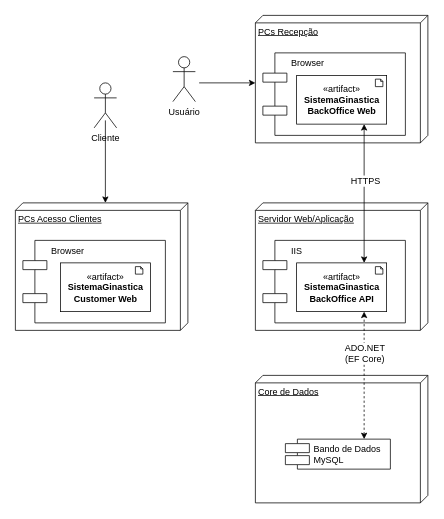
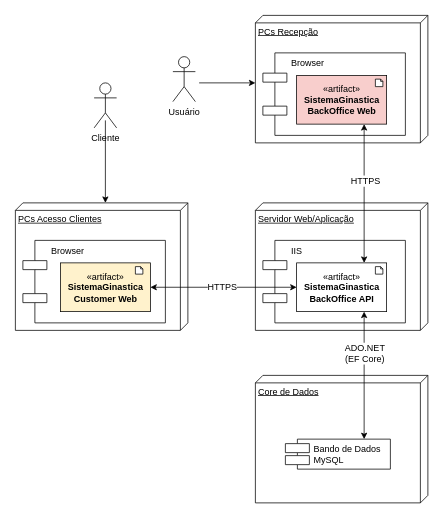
  <mxCell id="0" />
  <mxCell id="1" parent="0" />
  <mxCell id="2" value="PCs Recepção" style="verticalAlign=top;align=left;spacingTop=8;spacingLeft=2;spacingRight=12;shape=cube;size=10;direction=south;fontStyle=4;html=1;" parent="1" vertex="1"><mxGeometry x="340" y="20" width="230" height="170" as="geometry" /></mxCell>
  <mxCell id="3" value="Browser" style="shape=component;align=left;spacingLeft=36;horizontal=1;verticalAlign=top;" parent="1" vertex="1"><mxGeometry x="350" y="70" width="190" height="110" as="geometry" /></mxCell>
- <mxCell id="4" value="«artifact»&lt;br&gt;&lt;b&gt;SistemaGinastica&lt;br&gt;BackOffice Web&lt;br&gt;&lt;/b&gt;" style="html=1;" parent="1" vertex="1"><mxGeometry x="395" y="100" width="120" height="65" as="geometry" /></mxCell>
+ <mxCell id="4" value="«artifact»&lt;br&gt;&lt;b&gt;SistemaGinastica&lt;br&gt;BackOffice Web&lt;br&gt;&lt;/b&gt;" style="html=1;fillColor=#f8cecc;" parent="1" vertex="1"><mxGeometry x="395" y="100" width="120" height="65" as="geometry" /></mxCell>
  <mxCell id="5" value="Servidor Web/Aplicação" style="verticalAlign=top;align=left;spacingTop=8;spacingLeft=2;spacingRight=12;shape=cube;size=10;direction=south;fontStyle=4;html=1;" parent="1" vertex="1"><mxGeometry x="340" y="270" width="230" height="170" as="geometry" /></mxCell>
  <mxCell id="6" value="IIS" style="shape=component;align=left;spacingLeft=36;horizontal=1;verticalAlign=top;" parent="1" vertex="1"><mxGeometry x="350" y="320" width="190" height="110" as="geometry" /></mxCell>
  <mxCell id="7" value="«artifact»&lt;br&gt;&lt;b&gt;SistemaGinastica&lt;br&gt;BackOffice API&lt;br&gt;&lt;/b&gt;" style="html=1;" parent="1" vertex="1"><mxGeometry x="395" y="350" width="120" height="65" as="geometry" /></mxCell>
  <mxCell id="8" value="" style="shape=note;whiteSpace=wrap;html=1;size=3;verticalAlign=top;align=left;spacingTop=-6;" parent="1" vertex="1"><mxGeometry x="500" y="105" width="10" height="10" as="geometry" /></mxCell>
  <mxCell id="9" value="" style="shape=note;whiteSpace=wrap;html=1;size=3;verticalAlign=top;align=left;spacingTop=-6;" parent="1" vertex="1"><mxGeometry x="500" y="355" width="10" height="10" as="geometry" /></mxCell>
  <mxCell id="10" value="Core de Dados" style="verticalAlign=top;align=left;spacingTop=8;spacingLeft=2;spacingRight=12;shape=cube;size=10;direction=south;fontStyle=4;html=1;" parent="1" vertex="1"><mxGeometry x="340" y="500" width="230" height="170" as="geometry" /></mxCell>
  <mxCell id="11" value="Bando de Dados&#10;MySQL" style="shape=component;align=left;spacingLeft=36;horizontal=1;verticalAlign=middle;" parent="1" vertex="1"><mxGeometry x="380" y="585" width="140" height="40" as="geometry" /></mxCell>
  <mxCell id="12" value="Usuário" style="shape=umlActor;verticalLabelPosition=bottom;labelBackgroundColor=#ffffff;verticalAlign=top;html=1;" parent="1" vertex="1"><mxGeometry x="230" y="75" width="30" height="60" as="geometry" /></mxCell>
  <mxCell id="13" value="" style="endArrow=classic;html=1;entryX=0;entryY=0;entryDx=90;entryDy=230;entryPerimeter=0;" parent="1" target="2" edge="1"><mxGeometry width="50" height="50" relative="1" as="geometry"><mxPoint x="265" y="110" as="sourcePoint" /><mxPoint x="270" y="100" as="targetPoint" /></mxGeometry></mxCell>
  <mxCell id="14" value="" style="endArrow=classic;startArrow=classic;html=1;entryX=0.75;entryY=1;entryDx=0;entryDy=0;exitX=0.75;exitY=0;exitDx=0;exitDy=0;" parent="1" source="7" target="4" edge="1"><mxGeometry width="50" height="50" relative="1" as="geometry"><mxPoint x="220" y="70" as="sourcePoint" /><mxPoint x="270" y="20" as="targetPoint" /></mxGeometry></mxCell>
  <mxCell id="15" value="HTTPS" style="text;html=1;resizable=0;points=[];align=center;verticalAlign=middle;labelBackgroundColor=#ffffff;" parent="14" vertex="1" connectable="0"><mxGeometry x="-0.259" y="-2" relative="1" as="geometry"><mxPoint x="-1" y="-41" as="offset" /></mxGeometry></mxCell>
- <mxCell id="16" value="" style="endArrow=classic;startArrow=classic;html=1;entryX=0.75;entryY=1;entryDx=0;entryDy=0;exitX=0.75;exitY=0;exitDx=0;exitDy=0;dashed=1;" parent="1" source="11" target="7" edge="1"><mxGeometry width="50" height="50" relative="1" as="geometry"><mxPoint x="250" y="300" as="sourcePoint" /><mxPoint x="310" y="340" as="targetPoint" /></mxGeometry></mxCell>
+ <mxCell id="16" value="" style="endArrow=classic;startArrow=classic;html=1;entryX=0.75;entryY=1;entryDx=0;entryDy=0;exitX=0.75;exitY=0;exitDx=0;exitDy=0;" parent="1" source="11" target="7" edge="1"><mxGeometry width="50" height="50" relative="1" as="geometry"><mxPoint x="250" y="300" as="sourcePoint" /><mxPoint x="310" y="340" as="targetPoint" /></mxGeometry></mxCell>
  <mxCell id="17" value="ADO.NET&lt;br&gt;(EF Core)" style="text;html=1;resizable=0;points=[];align=center;verticalAlign=middle;labelBackgroundColor=#ffffff;" vertex="1" connectable="0" parent="16"><mxGeometry x="0.244" y="4" relative="1" as="geometry"><mxPoint x="4" y="-9" as="offset" /></mxGeometry></mxCell>
  <mxCell id="18" value="PCs Acesso Clientes" style="verticalAlign=top;align=left;spacingTop=8;spacingLeft=2;spacingRight=12;shape=cube;size=10;direction=south;fontStyle=4;html=1;" vertex="1" parent="1"><mxGeometry x="20" y="270" width="230" height="170" as="geometry" /></mxCell>
  <mxCell id="19" value="Browser" style="shape=component;align=left;spacingLeft=36;horizontal=1;verticalAlign=top;" vertex="1" parent="1"><mxGeometry x="30" y="320" width="190" height="110" as="geometry" /></mxCell>
- <mxCell id="20" value="«artifact»&lt;br&gt;&lt;b&gt;SistemaGinastica&lt;br&gt;Customer Web&lt;br&gt;&lt;/b&gt;" style="html=1;" vertex="1" parent="1"><mxGeometry x="80" y="350" width="120" height="65" as="geometry" /></mxCell>
+ <mxCell id="20" value="«artifact»&lt;br&gt;&lt;b&gt;SistemaGinastica&lt;br&gt;Customer Web&lt;br&gt;&lt;/b&gt;" style="html=1;fillColor=#fff2cc;" vertex="1" parent="1"><mxGeometry x="80" y="350" width="120" height="65" as="geometry" /></mxCell>
  <mxCell id="21" value="" style="shape=note;whiteSpace=wrap;html=1;size=3;verticalAlign=top;align=left;spacingTop=-6;" vertex="1" parent="1"><mxGeometry x="180" y="355" width="10" height="10" as="geometry" /></mxCell>
+ <mxCell id="22" value="" style="endArrow=classic;startArrow=classic;html=1;exitX=0;exitY=0.5;exitDx=0;exitDy=0;entryX=1;entryY=0.5;entryDx=0;entryDy=0;" edge="1" parent="1" source="7" target="20"><mxGeometry width="50" height="50" relative="1" as="geometry"><mxPoint x="495" y="360" as="sourcePoint" /><mxPoint x="495" y="175" as="targetPoint" /></mxGeometry></mxCell>
+ <mxCell id="23" value="HTTPS" style="text;html=1;resizable=0;points=[];align=center;verticalAlign=middle;labelBackgroundColor=#ffffff;" vertex="1" connectable="0" parent="22"><mxGeometry x="-0.259" y="-2" relative="1" as="geometry"><mxPoint x="-27.5" y="2" as="offset" /></mxGeometry></mxCell>
  <mxCell id="24" value="Cliente" style="shape=umlActor;verticalLabelPosition=bottom;labelBackgroundColor=#ffffff;verticalAlign=top;html=1;" vertex="1" parent="1"><mxGeometry x="125" y="110" width="30" height="60" as="geometry" /></mxCell>
  <mxCell id="25" value="" style="endArrow=classic;html=1;entryX=0;entryY=0;entryDx=0;entryDy=110;entryPerimeter=0;" edge="1" parent="1" target="18"><mxGeometry width="50" height="50" relative="1" as="geometry"><mxPoint x="140" y="160" as="sourcePoint" /><mxPoint x="350" y="120" as="targetPoint" /></mxGeometry></mxCell>
